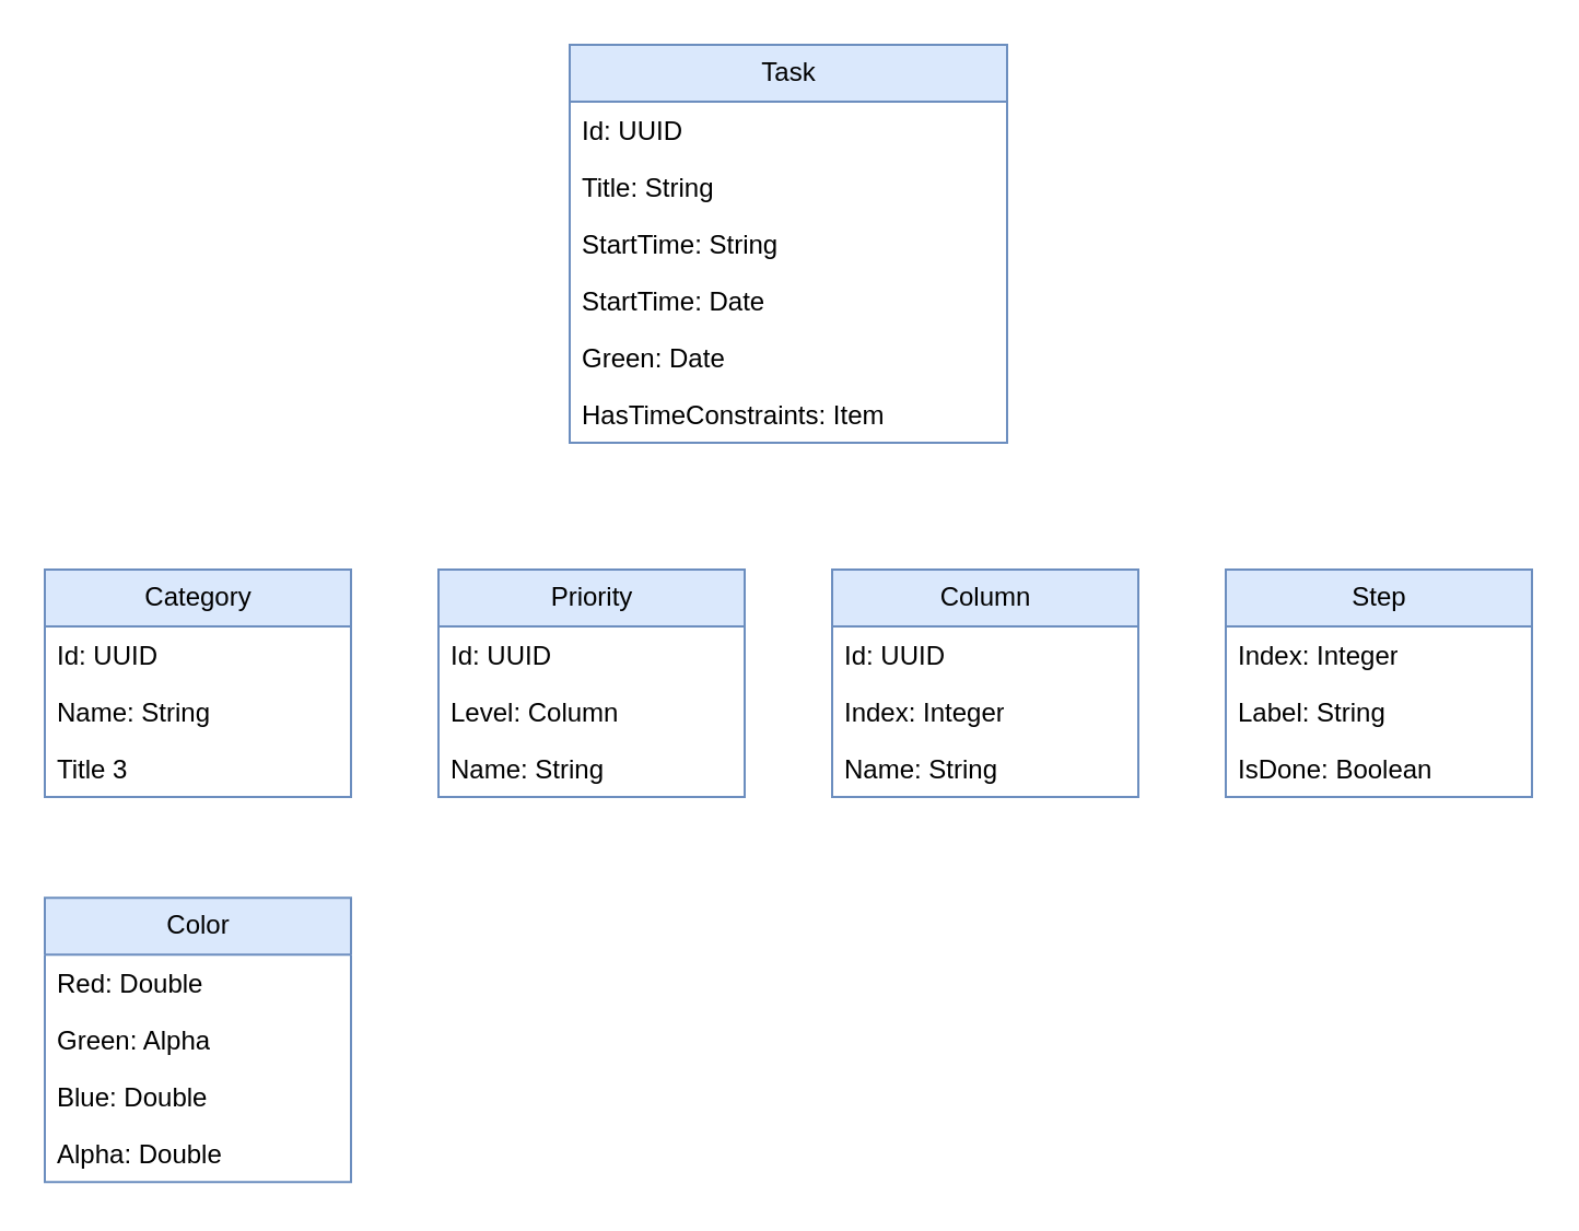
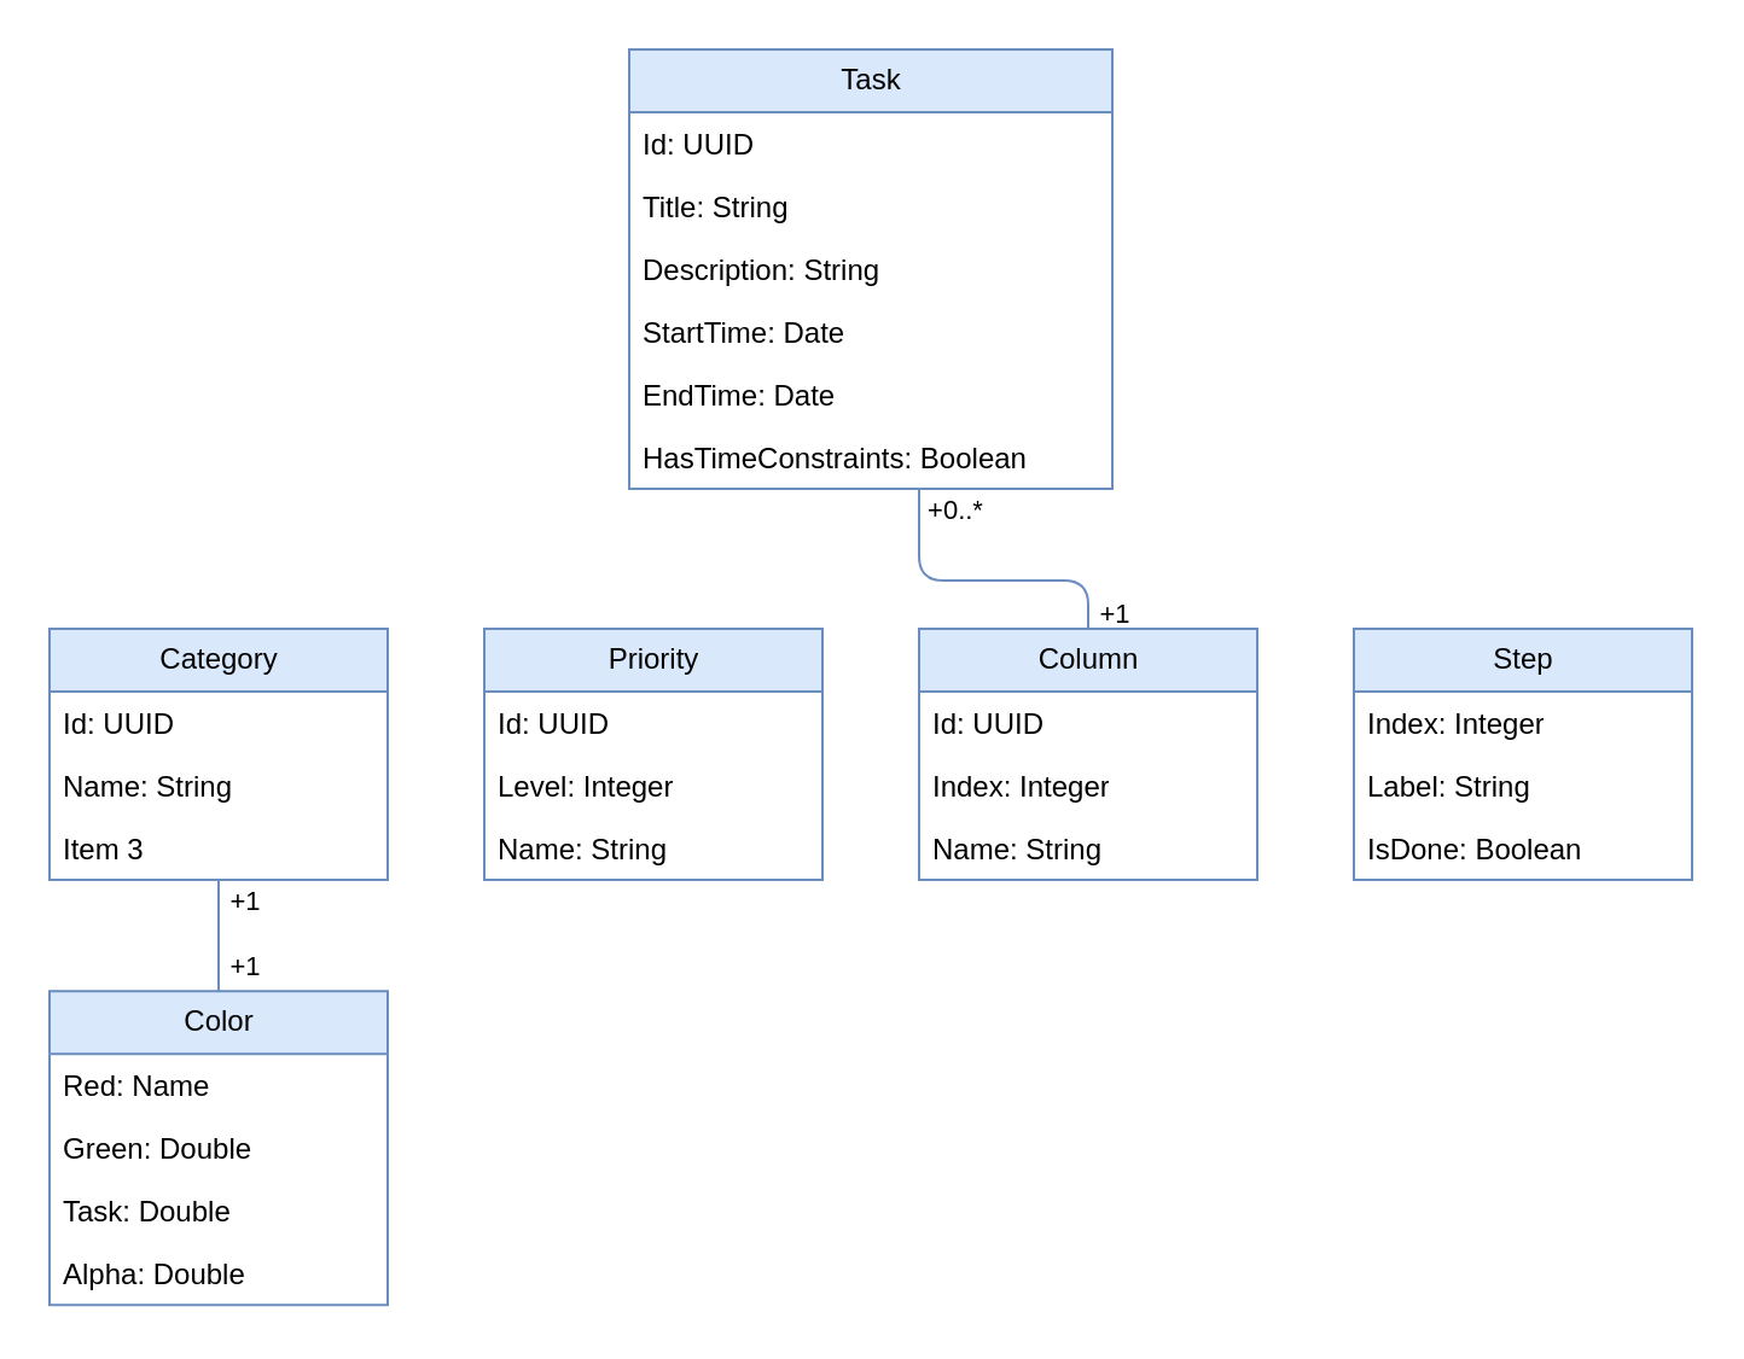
  <mxCell id="0" />
  <mxCell id="1" parent="0" />
+ <mxCell id="2" style="edgeStyle=orthogonalEdgeStyle;rounded=1;orthogonalLoop=1;jettySize=auto;html=1;entryX=0.5;entryY=0;entryDx=0;entryDy=0;fillColor=#dae8fc;strokeColor=#6c8ebf;endArrow=none;endFill=0;" edge="1" parent="1" source="5" target="21"><mxGeometry relative="1" as="geometry"><Array as="points"><mxPoint x="380" y="240" /><mxPoint x="450" y="240" /></Array></mxGeometry></mxCell>
+ <mxCell id="3" value="+1" style="edgeLabel;html=1;align=center;verticalAlign=middle;resizable=0;points=[];labelBackgroundColor=none;" vertex="1" connectable="0" parent="2"><mxGeometry x="0.722" y="2" relative="1" as="geometry"><mxPoint x="8" y="11" as="offset" /></mxGeometry></mxCell>
+ <mxCell id="4" value="+0..*" style="edgeLabel;html=1;align=center;verticalAlign=middle;resizable=0;points=[];labelBackgroundColor=none;" vertex="1" connectable="0" parent="2"><mxGeometry relative="1" as="geometry"><mxPoint x="-12" y="-30" as="offset" /></mxGeometry></mxCell>
  <mxCell id="5" value="Task" style="swimlane;fontStyle=0;childLayout=stackLayout;horizontal=1;startSize=26;fillColor=#dae8fc;horizontalStack=0;resizeParent=1;resizeParentMax=0;resizeLast=0;collapsible=1;marginBottom=0;html=1;strokeColor=#6c8ebf;" vertex="1" parent="1"><mxGeometry x="260" y="20" width="200" height="182" as="geometry"><mxRectangle x="540" y="460" width="70" height="30" as="alternateBounds" /></mxGeometry></mxCell>
  <mxCell id="6" value="Id: UUID" style="text;align=left;verticalAlign=top;spacingLeft=4;spacingRight=4;overflow=hidden;rotatable=0;points=[[0,0.5],[1,0.5]];portConstraint=eastwest;whiteSpace=wrap;html=1;" vertex="1" parent="5"><mxGeometry y="26" width="200" height="26" as="geometry" /></mxCell>
  <mxCell id="7" value="Title: String" style="text;align=left;verticalAlign=top;spacingLeft=4;spacingRight=4;overflow=hidden;rotatable=0;points=[[0,0.5],[1,0.5]];portConstraint=eastwest;whiteSpace=wrap;html=1;" vertex="1" parent="5"><mxGeometry y="52" width="200" height="26" as="geometry" /></mxCell>
- <mxCell id="8" value="StartTime: String" style="text;align=left;verticalAlign=top;spacingLeft=4;spacingRight=4;overflow=hidden;rotatable=0;points=[[0,0.5],[1,0.5]];portConstraint=eastwest;whiteSpace=wrap;html=1;" vertex="1" parent="5"><mxGeometry y="78" width="200" height="26" as="geometry" /></mxCell>
+ <mxCell id="8" value="Description: String" style="text;align=left;verticalAlign=top;spacingLeft=4;spacingRight=4;overflow=hidden;rotatable=0;points=[[0,0.5],[1,0.5]];portConstraint=eastwest;whiteSpace=wrap;html=1;" vertex="1" parent="5"><mxGeometry y="78" width="200" height="26" as="geometry" /></mxCell>
  <mxCell id="9" value="StartTime: Date" style="text;align=left;verticalAlign=top;spacingLeft=4;spacingRight=4;overflow=hidden;rotatable=0;points=[[0,0.5],[1,0.5]];portConstraint=eastwest;whiteSpace=wrap;html=1;" vertex="1" parent="5"><mxGeometry y="104" width="200" height="26" as="geometry" /></mxCell>
- <mxCell id="10" value="Green: Date" style="text;align=left;verticalAlign=top;spacingLeft=4;spacingRight=4;overflow=hidden;rotatable=0;points=[[0,0.5],[1,0.5]];portConstraint=eastwest;whiteSpace=wrap;html=1;" vertex="1" parent="5"><mxGeometry y="130" width="200" height="26" as="geometry" /></mxCell>
- <mxCell id="11" value="HasTimeConstraints: Item" style="text;align=left;verticalAlign=top;spacingLeft=4;spacingRight=4;overflow=hidden;rotatable=0;points=[[0,0.5],[1,0.5]];portConstraint=eastwest;whiteSpace=wrap;html=1;" vertex="1" parent="5"><mxGeometry y="156" width="200" height="26" as="geometry" /></mxCell>
+ <mxCell id="10" value="EndTime: Date" style="text;align=left;verticalAlign=top;spacingLeft=4;spacingRight=4;overflow=hidden;rotatable=0;points=[[0,0.5],[1,0.5]];portConstraint=eastwest;whiteSpace=wrap;html=1;" vertex="1" parent="5"><mxGeometry y="130" width="200" height="26" as="geometry" /></mxCell>
+ <mxCell id="11" value="HasTimeConstraints: Boolean" style="text;align=left;verticalAlign=top;spacingLeft=4;spacingRight=4;overflow=hidden;rotatable=0;points=[[0,0.5],[1,0.5]];portConstraint=eastwest;whiteSpace=wrap;html=1;" vertex="1" parent="5"><mxGeometry y="156" width="200" height="26" as="geometry" /></mxCell>
  <mxCell id="12" value="Priority" style="swimlane;fontStyle=0;childLayout=stackLayout;horizontal=1;startSize=26;fillColor=#dae8fc;horizontalStack=0;resizeParent=1;resizeParentMax=0;resizeLast=0;collapsible=1;marginBottom=0;html=1;strokeColor=#6c8ebf;" vertex="1" parent="1"><mxGeometry x="200" y="260" width="140" height="104" as="geometry" /></mxCell>
  <mxCell id="13" value="Id: UUID" style="text;align=left;verticalAlign=top;spacingLeft=4;spacingRight=4;overflow=hidden;rotatable=0;points=[[0,0.5],[1,0.5]];portConstraint=eastwest;whiteSpace=wrap;html=1;" vertex="1" parent="12"><mxGeometry y="26" width="140" height="26" as="geometry" /></mxCell>
- <mxCell id="14" value="Level: Column" style="text;align=left;verticalAlign=top;spacingLeft=4;spacingRight=4;overflow=hidden;rotatable=0;points=[[0,0.5],[1,0.5]];portConstraint=eastwest;whiteSpace=wrap;html=1;" vertex="1" parent="12"><mxGeometry y="52" width="140" height="26" as="geometry" /></mxCell>
+ <mxCell id="14" value="Level: Integer" style="text;align=left;verticalAlign=top;spacingLeft=4;spacingRight=4;overflow=hidden;rotatable=0;points=[[0,0.5],[1,0.5]];portConstraint=eastwest;whiteSpace=wrap;html=1;" vertex="1" parent="12"><mxGeometry y="52" width="140" height="26" as="geometry" /></mxCell>
  <mxCell id="15" value="Name: String" style="text;align=left;verticalAlign=top;spacingLeft=4;spacingRight=4;overflow=hidden;rotatable=0;points=[[0,0.5],[1,0.5]];portConstraint=eastwest;whiteSpace=wrap;html=1;" vertex="1" parent="12"><mxGeometry y="78" width="140" height="26" as="geometry" /></mxCell>
  <mxCell id="16" value="Color" style="swimlane;fontStyle=0;childLayout=stackLayout;horizontal=1;startSize=26;fillColor=#dae8fc;horizontalStack=0;resizeParent=1;resizeParentMax=0;resizeLast=0;collapsible=1;marginBottom=0;html=1;strokeColor=#6c8ebf;" vertex="1" parent="1"><mxGeometry x="20" y="410.1" width="140" height="130" as="geometry" /></mxCell>
- <mxCell id="17" value="Red: Double" style="text;align=left;verticalAlign=top;spacingLeft=4;spacingRight=4;overflow=hidden;rotatable=0;points=[[0,0.5],[1,0.5]];portConstraint=eastwest;whiteSpace=wrap;html=1;" vertex="1" parent="16"><mxGeometry y="26" width="140" height="26" as="geometry" /></mxCell>
- <mxCell id="18" value="Green: Alpha" style="text;align=left;verticalAlign=top;spacingLeft=4;spacingRight=4;overflow=hidden;rotatable=0;points=[[0,0.5],[1,0.5]];portConstraint=eastwest;whiteSpace=wrap;html=1;" vertex="1" parent="16"><mxGeometry y="52" width="140" height="26" as="geometry" /></mxCell>
- <mxCell id="19" value="Blue: Double" style="text;align=left;verticalAlign=top;spacingLeft=4;spacingRight=4;overflow=hidden;rotatable=0;points=[[0,0.5],[1,0.5]];portConstraint=eastwest;whiteSpace=wrap;html=1;" vertex="1" parent="16"><mxGeometry y="78" width="140" height="26" as="geometry" /></mxCell>
+ <mxCell id="17" value="Red: Name" style="text;align=left;verticalAlign=top;spacingLeft=4;spacingRight=4;overflow=hidden;rotatable=0;points=[[0,0.5],[1,0.5]];portConstraint=eastwest;whiteSpace=wrap;html=1;" vertex="1" parent="16"><mxGeometry y="26" width="140" height="26" as="geometry" /></mxCell>
+ <mxCell id="18" value="Green: Double" style="text;align=left;verticalAlign=top;spacingLeft=4;spacingRight=4;overflow=hidden;rotatable=0;points=[[0,0.5],[1,0.5]];portConstraint=eastwest;whiteSpace=wrap;html=1;" vertex="1" parent="16"><mxGeometry y="52" width="140" height="26" as="geometry" /></mxCell>
+ <mxCell id="19" value="Task: Double" style="text;align=left;verticalAlign=top;spacingLeft=4;spacingRight=4;overflow=hidden;rotatable=0;points=[[0,0.5],[1,0.5]];portConstraint=eastwest;whiteSpace=wrap;html=1;" vertex="1" parent="16"><mxGeometry y="78" width="140" height="26" as="geometry" /></mxCell>
  <mxCell id="20" value="Alpha: Double" style="text;align=left;verticalAlign=top;spacingLeft=4;spacingRight=4;overflow=hidden;rotatable=0;points=[[0,0.5],[1,0.5]];portConstraint=eastwest;whiteSpace=wrap;html=1;" vertex="1" parent="16"><mxGeometry y="104" width="140" height="26" as="geometry" /></mxCell>
  <mxCell id="21" value="Column" style="swimlane;fontStyle=0;childLayout=stackLayout;horizontal=1;startSize=26;fillColor=#dae8fc;horizontalStack=0;resizeParent=1;resizeParentMax=0;resizeLast=0;collapsible=1;marginBottom=0;html=1;strokeColor=#6c8ebf;" vertex="1" parent="1"><mxGeometry x="380" y="260" width="140" height="104" as="geometry" /></mxCell>
  <mxCell id="22" value="Id: UUID" style="text;align=left;verticalAlign=top;spacingLeft=4;spacingRight=4;overflow=hidden;rotatable=0;points=[[0,0.5],[1,0.5]];portConstraint=eastwest;whiteSpace=wrap;html=1;" vertex="1" parent="21"><mxGeometry y="26" width="140" height="26" as="geometry" /></mxCell>
  <mxCell id="23" value="Index: Integer" style="text;align=left;verticalAlign=top;spacingLeft=4;spacingRight=4;overflow=hidden;rotatable=0;points=[[0,0.5],[1,0.5]];portConstraint=eastwest;whiteSpace=wrap;html=1;" vertex="1" parent="21"><mxGeometry y="52" width="140" height="26" as="geometry" /></mxCell>
  <mxCell id="24" value="Name: String" style="text;align=left;verticalAlign=top;spacingLeft=4;spacingRight=4;overflow=hidden;rotatable=0;points=[[0,0.5],[1,0.5]];portConstraint=eastwest;whiteSpace=wrap;html=1;" vertex="1" parent="21"><mxGeometry y="78" width="140" height="26" as="geometry" /></mxCell>
  <mxCell id="25" value="Step" style="swimlane;fontStyle=0;childLayout=stackLayout;horizontal=1;startSize=26;fillColor=#dae8fc;horizontalStack=0;resizeParent=1;resizeParentMax=0;resizeLast=0;collapsible=1;marginBottom=0;html=1;strokeColor=#6c8ebf;" vertex="1" parent="1"><mxGeometry x="560" y="260" width="140" height="104" as="geometry" /></mxCell>
  <mxCell id="26" value="Index: Integer" style="text;align=left;verticalAlign=top;spacingLeft=4;spacingRight=4;overflow=hidden;rotatable=0;points=[[0,0.5],[1,0.5]];portConstraint=eastwest;whiteSpace=wrap;html=1;" vertex="1" parent="25"><mxGeometry y="26" width="140" height="26" as="geometry" /></mxCell>
  <mxCell id="27" value="Label: String" style="text;align=left;verticalAlign=top;spacingLeft=4;spacingRight=4;overflow=hidden;rotatable=0;points=[[0,0.5],[1,0.5]];portConstraint=eastwest;whiteSpace=wrap;html=1;" vertex="1" parent="25"><mxGeometry y="52" width="140" height="26" as="geometry" /></mxCell>
  <mxCell id="28" value="IsDone: Boolean" style="text;align=left;verticalAlign=top;spacingLeft=4;spacingRight=4;overflow=hidden;rotatable=0;points=[[0,0.5],[1,0.5]];portConstraint=eastwest;whiteSpace=wrap;html=1;" vertex="1" parent="25"><mxGeometry y="78" width="140" height="26" as="geometry" /></mxCell>
+ <mxCell id="29" style="edgeStyle=orthogonalEdgeStyle;rounded=0;orthogonalLoop=1;jettySize=auto;html=1;entryX=0.5;entryY=0;entryDx=0;entryDy=0;fillColor=#dae8fc;strokeColor=#6c8ebf;endArrow=none;endFill=0;" edge="1" parent="1" source="32" target="16"><mxGeometry relative="1" as="geometry" /></mxCell>
+ <mxCell id="30" value="+1" style="edgeLabel;html=1;align=center;verticalAlign=middle;resizable=0;points=[];labelBackgroundColor=none;" vertex="1" connectable="0" parent="29"><mxGeometry x="0.227" y="4" relative="1" as="geometry"><mxPoint x="6" y="7" as="offset" /></mxGeometry></mxCell>
+ <mxCell id="31" value="+1" style="edgeLabel;html=1;align=center;verticalAlign=middle;resizable=0;points=[];labelBackgroundColor=none;" vertex="1" connectable="0" parent="29"><mxGeometry x="-0.666" y="1" relative="1" as="geometry"><mxPoint x="9" as="offset" /></mxGeometry></mxCell>
  <mxCell id="32" value="Category" style="swimlane;fontStyle=0;childLayout=stackLayout;horizontal=1;startSize=26;fillColor=#dae8fc;horizontalStack=0;resizeParent=1;resizeParentMax=0;resizeLast=0;collapsible=1;marginBottom=0;html=1;strokeColor=#6c8ebf;" vertex="1" parent="1"><mxGeometry x="20" y="260" width="140" height="104" as="geometry" /></mxCell>
  <mxCell id="33" value="Id: UUID" style="text;align=left;verticalAlign=top;spacingLeft=4;spacingRight=4;overflow=hidden;rotatable=0;points=[[0,0.5],[1,0.5]];portConstraint=eastwest;whiteSpace=wrap;html=1;" vertex="1" parent="32"><mxGeometry y="26" width="140" height="26" as="geometry" /></mxCell>
  <mxCell id="34" value="Name: String" style="text;align=left;verticalAlign=top;spacingLeft=4;spacingRight=4;overflow=hidden;rotatable=0;points=[[0,0.5],[1,0.5]];portConstraint=eastwest;whiteSpace=wrap;html=1;" vertex="1" parent="32"><mxGeometry y="52" width="140" height="26" as="geometry" /></mxCell>
- <mxCell id="35" value="Title 3" style="text;align=left;verticalAlign=top;spacingLeft=4;spacingRight=4;overflow=hidden;rotatable=0;points=[[0,0.5],[1,0.5]];portConstraint=eastwest;whiteSpace=wrap;html=1;" vertex="1" parent="32"><mxGeometry y="78" width="140" height="26" as="geometry" /></mxCell>
+ <mxCell id="35" value="Item 3" style="text;align=left;verticalAlign=top;spacingLeft=4;spacingRight=4;overflow=hidden;rotatable=0;points=[[0,0.5],[1,0.5]];portConstraint=eastwest;whiteSpace=wrap;html=1;" vertex="1" parent="32"><mxGeometry y="78" width="140" height="26" as="geometry" /></mxCell>
